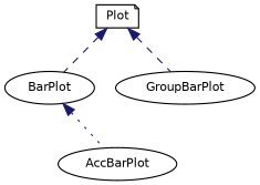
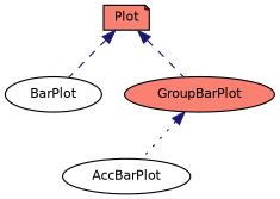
  digraph {
    node [color=black fillcolor=white fontname=Helvetica fontsize=10 shape=ellipse style=filled]
    edge [color=midnightblue dir=back fontname=Helvetica fontsize=10 labelfontname=Helvetica labelfontsize=10 style=dashed]
    n1 [fontcolor=black height=0.2 label=BarPlot width=0.4]
    n2 [height=0.2 label=AccBarPlot width=0.4]
-   n3 [height=0.2 label=GroupBarPlot width=0.4]
-   n4 [height=0.2 label=Plot shape=note width=0.4]
-   n1 -> n2 [style=dotted]
+   n3 [fillcolor=salmon height=0.2 label=GroupBarPlot width=0.4]
+   n4 [fillcolor=salmon height=0.2 label=Plot shape=note width=0.4]
+   n3 -> n2 [style=dotted]
    n4 -> n1
    n4 -> n3
  }
